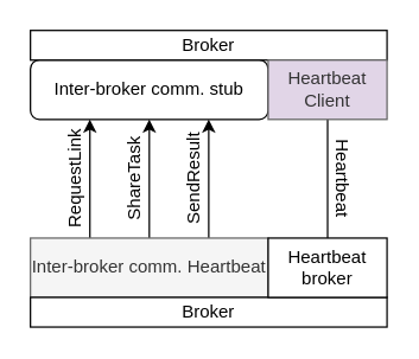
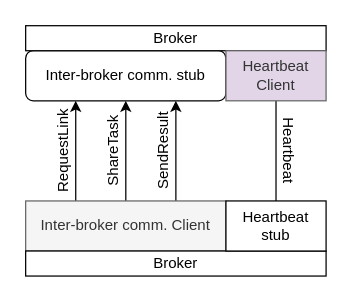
  <mxCell id="0" />
  <mxCell id="1" parent="0" />
  <mxCell id="2" value="" style="endArrow=classic;html=1;entryX=0.5;entryY=1;entryDx=0;entryDy=0;exitX=0.5;exitY=0;exitDx=0;exitDy=0;" edge="1" parent="1" source="6" target="8"><mxGeometry width="50" height="50" relative="1" as="geometry"><mxPoint x="40" y="160" as="sourcePoint" /><mxPoint x="40" y="80" as="targetPoint" /></mxGeometry></mxCell>
  <mxCell id="3" value="ShareTask" style="text;html=1;strokeColor=none;fillColor=none;align=center;verticalAlign=middle;whiteSpace=wrap;rounded=0;rotation=-90;" vertex="1" parent="1"><mxGeometry x="70" y="110" width="40" height="20" as="geometry" /></mxCell>
  <mxCell id="4" style="edgeStyle=orthogonalEdgeStyle;rounded=0;orthogonalLoop=1;jettySize=auto;html=1;exitX=0.25;exitY=0;exitDx=0;exitDy=0;entryX=0.25;entryY=1;entryDx=0;entryDy=0;" edge="1" parent="1" source="6" target="8"><mxGeometry relative="1" as="geometry" /></mxCell>
  <mxCell id="5" style="edgeStyle=orthogonalEdgeStyle;rounded=0;orthogonalLoop=1;jettySize=auto;html=1;exitX=0.75;exitY=0;exitDx=0;exitDy=0;entryX=0.75;entryY=1;entryDx=0;entryDy=0;" edge="1" parent="1" source="6" target="8"><mxGeometry relative="1" as="geometry" /></mxCell>
- <mxCell id="6" value="Inter-broker comm. Heartbeat" style="rounded=0;whiteSpace=wrap;html=1;fillColor=#f5f5f5;strokeColor=#666666;fontColor=#333333;" vertex="1" parent="1"><mxGeometry x="20" y="160" width="160" height="40" as="geometry" /></mxCell>
+ <mxCell id="6" value="Inter-broker comm. Client" style="rounded=0;whiteSpace=wrap;html=1;fillColor=#f5f5f5;strokeColor=#666666;fontColor=#333333;" vertex="1" parent="1"><mxGeometry x="20" y="160" width="160" height="40" as="geometry" /></mxCell>
  <mxCell id="7" value="Broker" style="rounded=0;whiteSpace=wrap;html=1;" vertex="1" parent="1"><mxGeometry x="20" y="200" width="240" height="20" as="geometry" /></mxCell>
  <mxCell id="8" value="Inter-broker comm. stub" style="whiteSpace=wrap;html=1;rounded=1;" vertex="1" parent="1"><mxGeometry x="20" y="40" width="160" height="40" as="geometry" /></mxCell>
  <mxCell id="9" value="Broker" style="rounded=0;whiteSpace=wrap;html=1;" vertex="1" parent="1"><mxGeometry x="20" y="20" width="240" height="20" as="geometry" /></mxCell>
  <mxCell id="10" value="RequestLink" style="text;html=1;strokeColor=none;fillColor=none;align=center;verticalAlign=middle;whiteSpace=wrap;rounded=0;rotation=-90;" vertex="1" parent="1"><mxGeometry x="30" y="110" width="40" height="20" as="geometry" /></mxCell>
  <mxCell id="11" value="SendResult" style="text;html=1;strokeColor=none;fillColor=none;align=center;verticalAlign=middle;whiteSpace=wrap;rounded=0;rotation=-90;" vertex="1" parent="1"><mxGeometry x="110" y="110" width="40" height="20" as="geometry" /></mxCell>
  <mxCell id="12" style="edgeStyle=orthogonalEdgeStyle;rounded=0;orthogonalLoop=1;jettySize=auto;html=1;exitX=0.5;exitY=1;exitDx=0;exitDy=0;entryX=0.5;entryY=0;entryDx=0;entryDy=0;endArrow=none;" edge="1" parent="1" source="13" target="14"><mxGeometry relative="1" as="geometry" /></mxCell>
  <mxCell id="13" value="Heartbeat Client" style="rounded=0;whiteSpace=wrap;html=1;fillColor=#e1d5e7;strokeColor=#666666;fontColor=#333333;" vertex="1" parent="1"><mxGeometry x="180" y="40" width="80" height="40" as="geometry" /></mxCell>
- <mxCell id="14" value="Heartbeat broker" style="rounded=0;whiteSpace=wrap;html=1;" vertex="1" parent="1"><mxGeometry x="180" y="160" width="80" height="40" as="geometry" /></mxCell>
+ <mxCell id="14" value="Heartbeat stub" style="rounded=0;whiteSpace=wrap;html=1;" vertex="1" parent="1"><mxGeometry x="180" y="160" width="80" height="40" as="geometry" /></mxCell>
  <mxCell id="15" value="Heartbeat" style="text;html=1;strokeColor=none;fillColor=none;align=center;verticalAlign=middle;whiteSpace=wrap;rounded=0;rotation=90;" vertex="1" parent="1"><mxGeometry x="210" y="110" width="40" height="20" as="geometry" /></mxCell>
